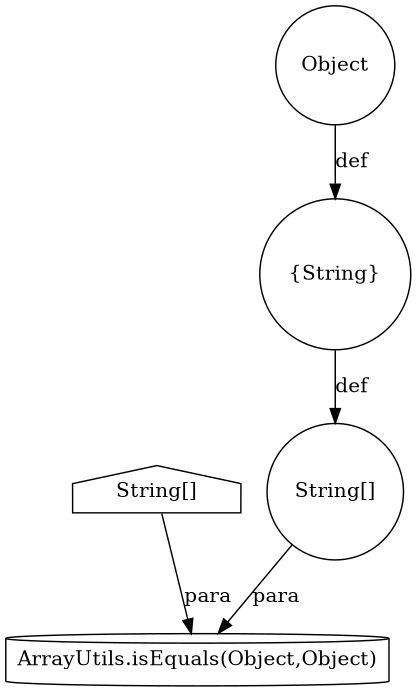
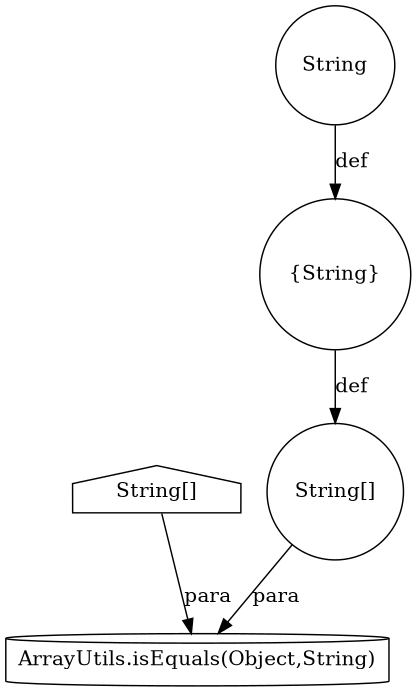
  digraph {
    node [shape=circle]
    edge [style=solid]
-   n1 [label="ArrayUtils.isEquals(Object,Object)" shape=cylinder]
+   n1 [label="ArrayUtils.isEquals(Object,String)" shape=cylinder]
    n2 [label="String[]" shape=house]
    n3 [label="String[]"]
    n4 [label="{String}"]
-   n5 [label=Object]
+   n5 [label=String]
    n2 -> n1 [label=para]
    n3 -> n1 [label=para]
    n4 -> n3 [label=def]
    n5 -> n4 [label=def]
  }
